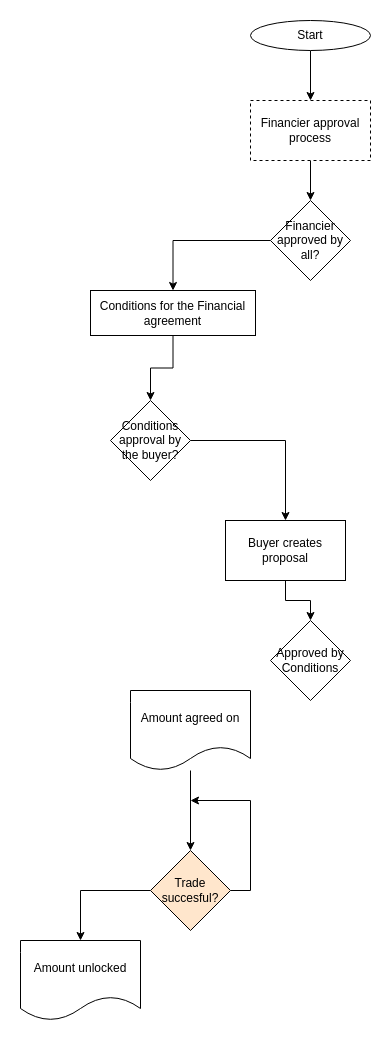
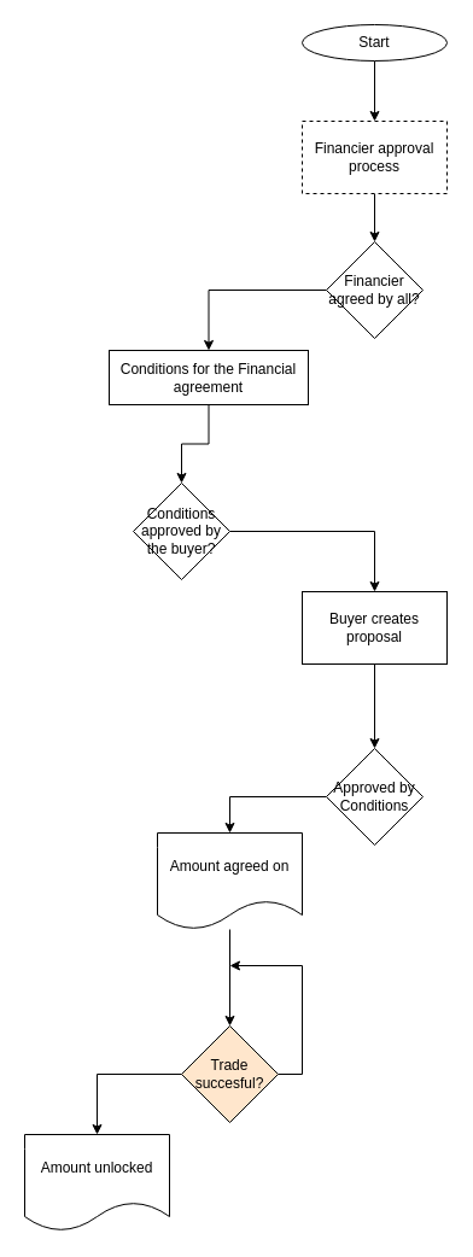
  <mxCell id="0" />
  <mxCell id="1" parent="0" />
  <mxCell id="2" style="edgeStyle=orthogonalEdgeStyle;rounded=0;orthogonalLoop=1;jettySize=auto;html=1;exitX=0.5;exitY=1;exitDx=0;exitDy=0;entryX=0.5;entryY=0;entryDx=0;entryDy=0;" edge="1" parent="1" source="3" target="5"><mxGeometry relative="1" as="geometry" /></mxCell>
  <mxCell id="3" value="Start" style="ellipse;whiteSpace=wrap;html=1;" vertex="1" parent="1"><mxGeometry x="250" y="20" width="120" height="30" as="geometry" /></mxCell>
  <mxCell id="4" value="" style="edgeStyle=orthogonalEdgeStyle;rounded=0;orthogonalLoop=1;jettySize=auto;html=1;" edge="1" parent="1" source="5" target="7"><mxGeometry relative="1" as="geometry" /></mxCell>
  <mxCell id="5" value="Financier approval process" style="rounded=0;whiteSpace=wrap;html=1;dashed=1;" vertex="1" parent="1"><mxGeometry x="250" y="100" width="120" height="60" as="geometry" /></mxCell>
  <mxCell id="6" value="" style="edgeStyle=orthogonalEdgeStyle;rounded=0;orthogonalLoop=1;jettySize=auto;html=1;" edge="1" parent="1" source="7" target="9"><mxGeometry relative="1" as="geometry" /></mxCell>
- <mxCell id="7" value="Financier approved by all?" style="rhombus;whiteSpace=wrap;html=1;rounded=0;" vertex="1" parent="1"><mxGeometry x="270" y="200" width="80" height="80" as="geometry" /></mxCell>
+ <mxCell id="7" value="Financier agreed by all?" style="rhombus;whiteSpace=wrap;html=1;rounded=0;" vertex="1" parent="1"><mxGeometry x="270" y="200" width="80" height="80" as="geometry" /></mxCell>
  <mxCell id="8" value="" style="edgeStyle=orthogonalEdgeStyle;rounded=0;orthogonalLoop=1;jettySize=auto;html=1;" edge="1" parent="1" source="9" target="11"><mxGeometry relative="1" as="geometry" /></mxCell>
  <mxCell id="9" value="Conditions for the Financial agreement" style="whiteSpace=wrap;html=1;rounded=0;" vertex="1" parent="1"><mxGeometry x="90" y="290" width="165" height="45" as="geometry" /></mxCell>
  <mxCell id="10" value="" style="edgeStyle=orthogonalEdgeStyle;rounded=0;orthogonalLoop=1;jettySize=auto;html=1;" edge="1" parent="1" source="11" target="13"><mxGeometry relative="1" as="geometry" /></mxCell>
- <mxCell id="11" value="Conditions approval by the buyer?" style="rhombus;whiteSpace=wrap;html=1;rounded=0;" vertex="1" parent="1"><mxGeometry x="110" y="400" width="80" height="80" as="geometry" /></mxCell>
+ <mxCell id="11" value="Conditions approved by the buyer?" style="rhombus;whiteSpace=wrap;html=1;rounded=0;" vertex="1" parent="1"><mxGeometry x="110" y="400" width="80" height="80" as="geometry" /></mxCell>
  <mxCell id="12" value="" style="edgeStyle=orthogonalEdgeStyle;rounded=0;orthogonalLoop=1;jettySize=auto;html=1;" edge="1" parent="1" source="13" target="15"><mxGeometry relative="1" as="geometry" /></mxCell>
- <mxCell id="13" value="Buyer creates proposal" style="whiteSpace=wrap;html=1;rounded=0;" vertex="1" parent="1"><mxGeometry x="225" y="520" width="120" height="60" as="geometry" /></mxCell>
+ <mxCell id="13" value="Buyer creates proposal" style="whiteSpace=wrap;html=1;rounded=0;" vertex="1" parent="1"><mxGeometry x="250" y="490" width="120" height="60" as="geometry" /></mxCell>
+ <mxCell id="14" value="" style="edgeStyle=orthogonalEdgeStyle;rounded=0;orthogonalLoop=1;jettySize=auto;html=1;entryX=0.5;entryY=0;entryDx=0;entryDy=0;" edge="1" parent="1" source="15" target="17"><mxGeometry relative="1" as="geometry" /></mxCell>
  <mxCell id="15" value="Approved by Conditions" style="rhombus;whiteSpace=wrap;html=1;rounded=0;" vertex="1" parent="1"><mxGeometry x="270" y="620" width="80" height="80" as="geometry" /></mxCell>
  <mxCell id="16" value="" style="edgeStyle=orthogonalEdgeStyle;rounded=0;orthogonalLoop=1;jettySize=auto;html=1;" edge="1" parent="1" source="17" target="20"><mxGeometry relative="1" as="geometry" /></mxCell>
  <mxCell id="17" value="Amount agreed on" style="shape=document;whiteSpace=wrap;html=1;boundedLbl=1;rounded=0;" vertex="1" parent="1"><mxGeometry x="130" y="690" width="120" height="80" as="geometry" /></mxCell>
  <mxCell id="18" value="" style="edgeStyle=orthogonalEdgeStyle;rounded=0;orthogonalLoop=1;jettySize=auto;html=1;" edge="1" parent="1" source="20" target="21"><mxGeometry relative="1" as="geometry" /></mxCell>
  <mxCell id="19" style="edgeStyle=orthogonalEdgeStyle;rounded=0;orthogonalLoop=1;jettySize=auto;html=1;exitX=1;exitY=0.5;exitDx=0;exitDy=0;" edge="1" parent="1" source="20"><mxGeometry relative="1" as="geometry"><mxPoint x="190" y="800" as="targetPoint" /><Array as="points"><mxPoint x="250" y="890" /><mxPoint x="250" y="800" /></Array></mxGeometry></mxCell>
  <mxCell id="20" value="Trade succesful?" style="rhombus;whiteSpace=wrap;html=1;rounded=0;fillColor=#ffe6cc;" vertex="1" parent="1"><mxGeometry x="150" y="850" width="80" height="80" as="geometry" /></mxCell>
  <mxCell id="21" value="Amount unlocked" style="shape=document;whiteSpace=wrap;html=1;boundedLbl=1;rounded=0;" vertex="1" parent="1"><mxGeometry x="20" y="940" width="120" height="80" as="geometry" /></mxCell>
